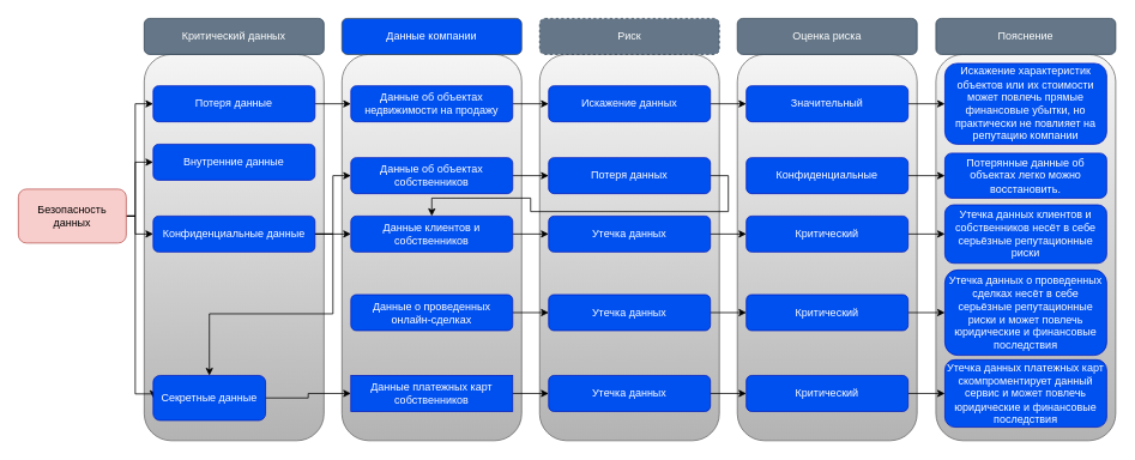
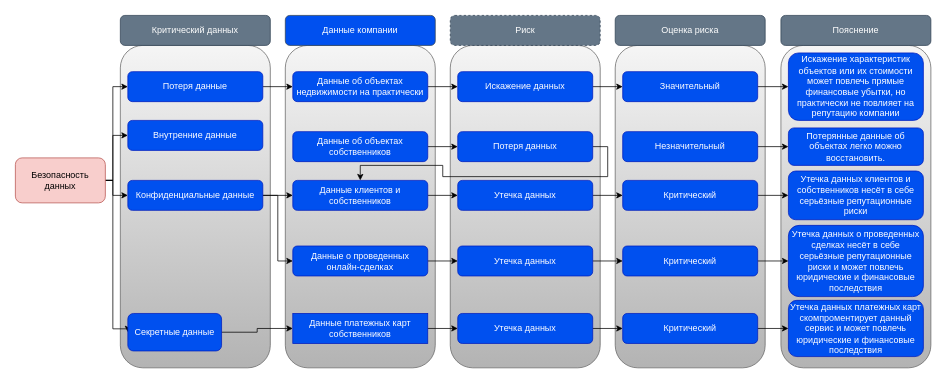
  <mxCell id="0" />
  <mxCell id="1" parent="0" />
  <mxCell id="2" value="" style="rounded=1;whiteSpace=wrap;html=1;fillColor=#f5f5f5;strokeColor=#666666;gradientColor=#b3b3b3;" vertex="1" parent="1"><mxGeometry x="160" y="60" width="200" height="430" as="geometry" /></mxCell>
  <mxCell id="3" value="" style="rounded=1;whiteSpace=wrap;html=1;fillColor=#f5f5f5;strokeColor=#666666;gradientColor=#b3b3b3;" vertex="1" parent="1"><mxGeometry x="380" y="60" width="200" height="430" as="geometry" /></mxCell>
  <mxCell id="4" value="" style="rounded=1;whiteSpace=wrap;html=1;fillColor=#f5f5f5;strokeColor=#666666;gradientColor=#b3b3b3;" vertex="1" parent="1"><mxGeometry x="600" y="60" width="200" height="430" as="geometry" /></mxCell>
  <mxCell id="5" value="" style="rounded=1;whiteSpace=wrap;html=1;fillColor=#f5f5f5;strokeColor=#666666;gradientColor=#b3b3b3;" vertex="1" parent="1"><mxGeometry x="820" y="60" width="200" height="430" as="geometry" /></mxCell>
  <mxCell id="6" value="" style="rounded=1;whiteSpace=wrap;html=1;fillColor=#f5f5f5;strokeColor=#666666;gradientColor=#b3b3b3;" vertex="1" parent="1"><mxGeometry x="1041" y="60" width="200" height="430" as="geometry" /></mxCell>
  <mxCell id="7" style="edgeStyle=orthogonalEdgeStyle;rounded=0;orthogonalLoop=1;jettySize=auto;html=1;exitX=1;exitY=0.5;exitDx=0;exitDy=0;entryX=0;entryY=0.5;entryDx=0;entryDy=0;" edge="1" parent="1" source="11" target="18"><mxGeometry relative="1" as="geometry"><Array as="points"><mxPoint x="150" y="240" /><mxPoint x="150" y="115" /></Array></mxGeometry></mxCell>
  <mxCell id="8" style="edgeStyle=orthogonalEdgeStyle;rounded=0;orthogonalLoop=1;jettySize=auto;html=1;entryX=0;entryY=0.5;entryDx=0;entryDy=0;exitX=1;exitY=0.5;exitDx=0;exitDy=0;" edge="1" parent="1" source="11" target="19"><mxGeometry relative="1" as="geometry"><Array as="points"><mxPoint x="150" y="240" /><mxPoint x="150" y="180" /></Array></mxGeometry></mxCell>
  <mxCell id="9" style="edgeStyle=orthogonalEdgeStyle;rounded=0;orthogonalLoop=1;jettySize=auto;html=1;exitX=1;exitY=0.5;exitDx=0;exitDy=0;entryX=0;entryY=0.5;entryDx=0;entryDy=0;" edge="1" parent="1" source="11" target="23"><mxGeometry relative="1" as="geometry"><Array as="points"><mxPoint x="150" y="240" /><mxPoint x="150" y="260" /></Array></mxGeometry></mxCell>
  <mxCell id="10" style="edgeStyle=orthogonalEdgeStyle;rounded=0;orthogonalLoop=1;jettySize=auto;html=1;exitX=1;exitY=0.5;exitDx=0;exitDy=0;entryX=0;entryY=0.5;entryDx=0;entryDy=0;" edge="1" parent="1" source="11" target="25"><mxGeometry relative="1" as="geometry"><Array as="points"><mxPoint x="150" y="240" /><mxPoint x="150" y="438" /></Array></mxGeometry></mxCell>
  <mxCell id="11" value="Безопасность данных" style="rounded=1;whiteSpace=wrap;html=1;fillColor=#f8cecc;strokeColor=#b85450;" vertex="1" parent="1"><mxGeometry x="20" y="210" width="120" height="60" as="geometry" /></mxCell>
  <mxCell id="12" value="Критический данных" style="rounded=1;whiteSpace=wrap;html=1;fillColor=#647687;fontColor=#ffffff;strokeColor=#314354;" vertex="1" parent="1"><mxGeometry x="160" y="20" width="200" height="40" as="geometry" /></mxCell>
  <mxCell id="13" value="Данные компании" style="rounded=1;whiteSpace=wrap;html=1;fillColor=#0050ef;fontColor=#ffffff;strokeColor=#314354;" vertex="1" parent="1"><mxGeometry x="380" y="20" width="200" height="40" as="geometry" /></mxCell>
  <mxCell id="14" value="Риск" style="rounded=1;whiteSpace=wrap;html=1;fillColor=#647687;fontColor=#ffffff;strokeColor=#314354;dashed=1;" vertex="1" parent="1"><mxGeometry x="600" y="20" width="200" height="40" as="geometry" /></mxCell>
  <mxCell id="15" value="Оценка риска" style="rounded=1;whiteSpace=wrap;html=1;fillColor=#647687;fontColor=#ffffff;strokeColor=#314354;" vertex="1" parent="1"><mxGeometry x="820" y="20" width="200" height="40" as="geometry" /></mxCell>
  <mxCell id="16" value="Пояснение" style="rounded=1;whiteSpace=wrap;html=1;fillColor=#647687;fontColor=#ffffff;strokeColor=#314354;" vertex="1" parent="1"><mxGeometry x="1041" y="20" width="200" height="40" as="geometry" /></mxCell>
  <mxCell id="17" style="edgeStyle=orthogonalEdgeStyle;rounded=0;orthogonalLoop=1;jettySize=auto;html=1;exitX=1;exitY=0.5;exitDx=0;exitDy=0;entryX=0;entryY=0.5;entryDx=0;entryDy=0;" edge="1" parent="1" source="18" target="27"><mxGeometry relative="1" as="geometry" /></mxCell>
  <mxCell id="18" value="Потеря данные" style="rounded=1;whiteSpace=wrap;html=1;fillColor=#0050ef;fontColor=#ffffff;strokeColor=#001DBC;" vertex="1" parent="1"><mxGeometry x="170" y="95" width="180" height="40" as="geometry" /></mxCell>
  <mxCell id="19" value="Внутренние данные" style="rounded=1;whiteSpace=wrap;html=1;fillColor=#0050ef;fontColor=#ffffff;strokeColor=#001DBC;" vertex="1" parent="1"><mxGeometry x="170" y="160" width="180" height="40" as="geometry" /></mxCell>
  <mxCell id="20" style="edgeStyle=orthogonalEdgeStyle;rounded=0;orthogonalLoop=1;jettySize=auto;html=1;exitX=1;exitY=0.5;exitDx=0;exitDy=0;entryX=0;entryY=0.5;entryDx=0;entryDy=0;" edge="1" parent="1" source="23" target="29"><mxGeometry relative="1" as="geometry"><Array as="points"><mxPoint x="370" y="260" /><mxPoint x="370" y="260" /></Array></mxGeometry></mxCell>
- <mxCell id="21" style="edgeStyle=orthogonalEdgeStyle;rounded=0;orthogonalLoop=1;jettySize=auto;html=1;exitX=1;exitY=0.5;exitDx=0;exitDy=0;entryX=0;entryY=0.5;entryDx=0;entryDy=0;" edge="1" parent="1" source="23" target="31"><mxGeometry relative="1" as="geometry"><Array as="points"><mxPoint x="370" y="260" /><mxPoint x="370" y="195" /></Array></mxGeometry></mxCell>
- <mxCell id="22" style="edgeStyle=orthogonalEdgeStyle;rounded=0;orthogonalLoop=1;jettySize=auto;html=1;exitX=1;exitY=0.5;exitDx=0;exitDy=0;" edge="1" parent="1" source="23" target="25"><mxGeometry relative="1" as="geometry" /></mxCell>
+ <mxCell id="22" style="edgeStyle=orthogonalEdgeStyle;rounded=0;orthogonalLoop=1;jettySize=auto;html=1;exitX=1;exitY=0.5;exitDx=0;exitDy=0;entryX=0;entryY=0.5;entryDx=0;entryDy=0;" edge="1" parent="1" source="23" target="33"><mxGeometry relative="1" as="geometry" /></mxCell>
  <mxCell id="23" value="Конфиденциальные данные" style="rounded=1;whiteSpace=wrap;html=1;fillColor=#0050ef;fontColor=#ffffff;strokeColor=#001DBC;" vertex="1" parent="1"><mxGeometry x="170" y="240" width="180" height="40" as="geometry" /></mxCell>
  <mxCell id="24" style="edgeStyle=orthogonalEdgeStyle;rounded=0;orthogonalLoop=1;jettySize=auto;html=1;exitX=1;exitY=0.5;exitDx=0;exitDy=0;entryX=0;entryY=0.5;entryDx=0;entryDy=0;" edge="1" parent="1" source="25" target="35"><mxGeometry relative="1" as="geometry" /></mxCell>
  <mxCell id="25" value="Секретные данные" style="rounded=1;whiteSpace=wrap;html=1;fillColor=#0050ef;fontColor=#ffffff;strokeColor=#001DBC;" vertex="1" parent="1"><mxGeometry x="170" y="417.5" width="125" height="50" as="geometry" /></mxCell>
  <mxCell id="26" style="edgeStyle=orthogonalEdgeStyle;rounded=0;orthogonalLoop=1;jettySize=auto;html=1;exitX=1;exitY=0.5;exitDx=0;exitDy=0;entryX=0;entryY=0.5;entryDx=0;entryDy=0;" edge="1" parent="1" source="27" target="37"><mxGeometry relative="1" as="geometry" /></mxCell>
- <mxCell id="27" value="Данные об объектах недвижимости на продажу" style="rounded=1;whiteSpace=wrap;html=1;fillColor=#0050ef;fontColor=#ffffff;strokeColor=#001DBC;" vertex="1" parent="1"><mxGeometry x="390" y="95" width="180" height="40" as="geometry" /></mxCell>
+ <mxCell id="27" value="Данные об объектах недвижимости на практически" style="rounded=1;whiteSpace=wrap;html=1;fillColor=#0050ef;fontColor=#ffffff;strokeColor=#001DBC;" vertex="1" parent="1"><mxGeometry x="390" y="95" width="180" height="40" as="geometry" /></mxCell>
  <mxCell id="28" style="edgeStyle=orthogonalEdgeStyle;rounded=0;orthogonalLoop=1;jettySize=auto;html=1;exitX=1;exitY=0.5;exitDx=0;exitDy=0;entryX=0;entryY=0.5;entryDx=0;entryDy=0;" edge="1" parent="1" source="29" target="39"><mxGeometry relative="1" as="geometry" /></mxCell>
  <mxCell id="29" value="Данные клиентов и собственников" style="rounded=1;whiteSpace=wrap;html=1;fillColor=#0050ef;fontColor=#ffffff;strokeColor=#001DBC;" vertex="1" parent="1"><mxGeometry x="390" y="240" width="180" height="40" as="geometry" /></mxCell>
  <mxCell id="30" style="edgeStyle=orthogonalEdgeStyle;rounded=0;orthogonalLoop=1;jettySize=auto;html=1;exitX=1;exitY=0.5;exitDx=0;exitDy=0;entryX=0;entryY=0.5;entryDx=0;entryDy=0;" edge="1" parent="1" source="31" target="41"><mxGeometry relative="1" as="geometry" /></mxCell>
  <mxCell id="31" value="Данные об объектах собственников" style="rounded=1;whiteSpace=wrap;html=1;fillColor=#0050ef;fontColor=#ffffff;strokeColor=#001DBC;" vertex="1" parent="1"><mxGeometry x="390" y="175" width="180" height="40" as="geometry" /></mxCell>
  <mxCell id="32" style="edgeStyle=orthogonalEdgeStyle;rounded=0;orthogonalLoop=1;jettySize=auto;html=1;exitX=1;exitY=0.5;exitDx=0;exitDy=0;entryX=0;entryY=0.5;entryDx=0;entryDy=0;" edge="1" parent="1" source="33" target="43"><mxGeometry relative="1" as="geometry" /></mxCell>
  <mxCell id="33" value="Данные о проведенных онлайн-сделках" style="rounded=1;whiteSpace=wrap;html=1;fillColor=#0050ef;fontColor=#ffffff;strokeColor=#001DBC;" vertex="1" parent="1"><mxGeometry x="390" y="327.5" width="180" height="40" as="geometry" /></mxCell>
  <mxCell id="34" style="edgeStyle=orthogonalEdgeStyle;rounded=0;orthogonalLoop=1;jettySize=auto;html=1;exitX=1;exitY=0.5;exitDx=0;exitDy=0;entryX=0;entryY=0.5;entryDx=0;entryDy=0;" edge="1" parent="1" source="35" target="45"><mxGeometry relative="1" as="geometry" /></mxCell>
  <mxCell id="35" value="Данные платежных карт собственников" style="whiteSpace=wrap;html=1;fillColor=#0050ef;fontColor=#ffffff;strokeColor=#001DBC;rounded=0;" vertex="1" parent="1"><mxGeometry x="390" y="417.5" width="180" height="40" as="geometry" /></mxCell>
  <mxCell id="36" style="edgeStyle=orthogonalEdgeStyle;rounded=0;orthogonalLoop=1;jettySize=auto;html=1;exitX=1;exitY=0.5;exitDx=0;exitDy=0;entryX=0;entryY=0.5;entryDx=0;entryDy=0;" edge="1" parent="1" source="37" target="47"><mxGeometry relative="1" as="geometry" /></mxCell>
  <mxCell id="37" value="Искажение данных" style="rounded=1;whiteSpace=wrap;html=1;fillColor=#0050ef;fontColor=#ffffff;strokeColor=#001DBC;" vertex="1" parent="1"><mxGeometry x="610" y="95" width="180" height="40" as="geometry" /></mxCell>
  <mxCell id="38" style="edgeStyle=orthogonalEdgeStyle;rounded=0;orthogonalLoop=1;jettySize=auto;html=1;exitX=1;exitY=0.5;exitDx=0;exitDy=0;entryX=0;entryY=0.5;entryDx=0;entryDy=0;" edge="1" parent="1" source="39" target="51"><mxGeometry relative="1" as="geometry" /></mxCell>
  <mxCell id="39" value="Утечка данных" style="rounded=1;whiteSpace=wrap;html=1;fillColor=#0050ef;fontColor=#ffffff;strokeColor=#001DBC;" vertex="1" parent="1"><mxGeometry x="610" y="240" width="180" height="40" as="geometry" /></mxCell>
  <mxCell id="40" style="edgeStyle=orthogonalEdgeStyle;rounded=0;orthogonalLoop=1;jettySize=auto;html=1;exitX=1;exitY=0.5;exitDx=0;exitDy=0;" edge="1" parent="1" source="41" target="29"><mxGeometry relative="1" as="geometry" /></mxCell>
  <mxCell id="41" value="Потеря данных" style="rounded=1;whiteSpace=wrap;html=1;fillColor=#0050ef;fontColor=#ffffff;strokeColor=#001DBC;" vertex="1" parent="1"><mxGeometry x="610" y="175" width="180" height="40" as="geometry" /></mxCell>
  <mxCell id="42" style="edgeStyle=orthogonalEdgeStyle;rounded=0;orthogonalLoop=1;jettySize=auto;html=1;exitX=1;exitY=0.5;exitDx=0;exitDy=0;entryX=0;entryY=0.5;entryDx=0;entryDy=0;" edge="1" parent="1" source="43" target="53"><mxGeometry relative="1" as="geometry" /></mxCell>
  <mxCell id="43" value="Утечка данных" style="rounded=1;whiteSpace=wrap;html=1;fillColor=#0050ef;fontColor=#ffffff;strokeColor=#001DBC;" vertex="1" parent="1"><mxGeometry x="610" y="327.5" width="180" height="40" as="geometry" /></mxCell>
  <mxCell id="44" style="edgeStyle=orthogonalEdgeStyle;rounded=0;orthogonalLoop=1;jettySize=auto;html=1;exitX=1;exitY=0.5;exitDx=0;exitDy=0;entryX=0;entryY=0.5;entryDx=0;entryDy=0;" edge="1" parent="1" source="45" target="55"><mxGeometry relative="1" as="geometry" /></mxCell>
  <mxCell id="45" value="Утечка данных" style="rounded=1;whiteSpace=wrap;html=1;fillColor=#0050ef;fontColor=#ffffff;strokeColor=#001DBC;" vertex="1" parent="1"><mxGeometry x="610" y="417.5" width="180" height="40" as="geometry" /></mxCell>
  <mxCell id="46" style="edgeStyle=orthogonalEdgeStyle;rounded=0;orthogonalLoop=1;jettySize=auto;html=1;exitX=1;exitY=0.5;exitDx=0;exitDy=0;entryX=0;entryY=0.5;entryDx=0;entryDy=0;" edge="1" parent="1" source="47" target="56"><mxGeometry relative="1" as="geometry" /></mxCell>
  <mxCell id="47" value="Значительный" style="rounded=1;whiteSpace=wrap;html=1;fillColor=#0050ef;fontColor=#ffffff;strokeColor=#001DBC;" vertex="1" parent="1"><mxGeometry x="830" y="95" width="180" height="40" as="geometry" /></mxCell>
  <mxCell id="48" style="edgeStyle=orthogonalEdgeStyle;rounded=0;orthogonalLoop=1;jettySize=auto;html=1;exitX=1;exitY=0.5;exitDx=0;exitDy=0;entryX=0;entryY=0.5;entryDx=0;entryDy=0;" edge="1" parent="1" source="49" target="57"><mxGeometry relative="1" as="geometry" /></mxCell>
- <mxCell id="49" value="Конфиденциальные" style="rounded=1;whiteSpace=wrap;html=1;fillColor=#0050ef;fontColor=#ffffff;strokeColor=#001DBC;" vertex="1" parent="1"><mxGeometry x="830" y="175" width="180" height="40" as="geometry" /></mxCell>
+ <mxCell id="49" value="Незначительный" style="rounded=1;whiteSpace=wrap;html=1;fillColor=#0050ef;fontColor=#ffffff;strokeColor=#001DBC;" vertex="1" parent="1"><mxGeometry x="830" y="175" width="180" height="40" as="geometry" /></mxCell>
  <mxCell id="50" style="edgeStyle=orthogonalEdgeStyle;rounded=0;orthogonalLoop=1;jettySize=auto;html=1;exitX=1;exitY=0.5;exitDx=0;exitDy=0;entryX=0;entryY=0.5;entryDx=0;entryDy=0;" edge="1" parent="1" source="51" target="58"><mxGeometry relative="1" as="geometry" /></mxCell>
  <mxCell id="51" value="Критический" style="rounded=1;whiteSpace=wrap;html=1;fillColor=#0050ef;fontColor=#ffffff;strokeColor=#001DBC;" vertex="1" parent="1"><mxGeometry x="830" y="240" width="180" height="40" as="geometry" /></mxCell>
  <mxCell id="52" style="edgeStyle=orthogonalEdgeStyle;rounded=0;orthogonalLoop=1;jettySize=auto;html=1;exitX=1;exitY=0.5;exitDx=0;exitDy=0;entryX=0;entryY=0.5;entryDx=0;entryDy=0;" edge="1" parent="1" source="53" target="60"><mxGeometry relative="1" as="geometry" /></mxCell>
  <mxCell id="53" value="Критический" style="rounded=1;whiteSpace=wrap;html=1;fillColor=#0050ef;fontColor=#ffffff;strokeColor=#001DBC;" vertex="1" parent="1"><mxGeometry x="830" y="327.5" width="180" height="40" as="geometry" /></mxCell>
  <mxCell id="54" style="edgeStyle=orthogonalEdgeStyle;rounded=0;orthogonalLoop=1;jettySize=auto;html=1;exitX=1;exitY=0.5;exitDx=0;exitDy=0;entryX=0;entryY=0.5;entryDx=0;entryDy=0;" edge="1" parent="1" source="55" target="59"><mxGeometry relative="1" as="geometry" /></mxCell>
  <mxCell id="55" value="Критический" style="rounded=1;whiteSpace=wrap;html=1;fillColor=#0050ef;fontColor=#ffffff;strokeColor=#001DBC;" vertex="1" parent="1"><mxGeometry x="830" y="417.5" width="180" height="40" as="geometry" /></mxCell>
  <mxCell id="56" value="Искажение характеристик объектов или их стоимости может повлечь прямые финансовые убытки, но практически не повлияет на репутацию компании" style="rounded=1;whiteSpace=wrap;html=1;fillColor=#0050ef;fontColor=#ffffff;strokeColor=#001DBC;" vertex="1" parent="1"><mxGeometry x="1051" y="70" width="180" height="90" as="geometry" /></mxCell>
  <mxCell id="57" value="Потерянные данные об объектах легко можно восстановить." style="rounded=1;whiteSpace=wrap;html=1;fillColor=#0050ef;fontColor=#ffffff;strokeColor=#001DBC;" vertex="1" parent="1"><mxGeometry x="1051" y="170" width="180" height="50" as="geometry" /></mxCell>
  <mxCell id="58" value="Утечка данных клиентов и собственников несёт в себе серьёзные репутационные риски" style="rounded=1;whiteSpace=wrap;html=1;fillColor=#0050ef;fontColor=#ffffff;strokeColor=#001DBC;" vertex="1" parent="1"><mxGeometry x="1051" y="227.5" width="180" height="65" as="geometry" /></mxCell>
  <mxCell id="59" value="Утечка данных платежных карт скомпроментирует данный сервис и может повлечь юридические и финансовые последствия" style="rounded=1;whiteSpace=wrap;html=1;fillColor=#0050ef;fontColor=#ffffff;strokeColor=#001DBC;" vertex="1" parent="1"><mxGeometry x="1051" y="400" width="180" height="75" as="geometry" /></mxCell>
  <mxCell id="60" value="Утечка данных о проведенных сделках несёт в себе серьёзные репутационные риски и может повлечь юридические и финансовые последствия" style="rounded=1;whiteSpace=wrap;html=1;fillColor=#0050ef;fontColor=#ffffff;strokeColor=#001DBC;" vertex="1" parent="1"><mxGeometry x="1051" y="300" width="180" height="95" as="geometry" /></mxCell>
